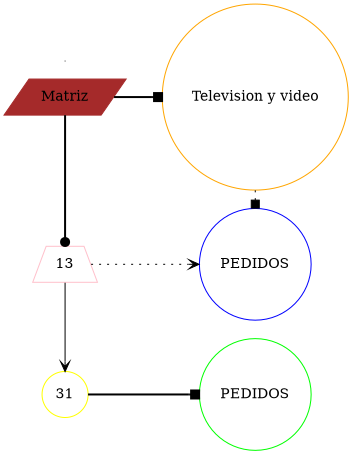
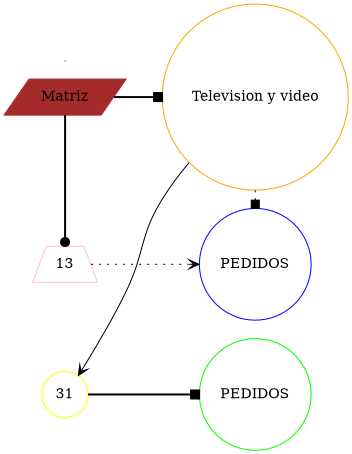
  digraph {
    rankdir=LR
    node [group=1 shape=circle]
    edge [arrowhead=box style=bold]
    n1 [color=brown label=Matriz shape=parallelogram style=filled]
    n2 [color=pink group=2 label=13 shape=trapezium]
    n3 [color=yellow group=3 label=31]
    n4 [color=orange label="Television y video"]
    n5 [color=blue group=2 label=PEDIDOS]
    n6 [color=green group=3 label=PEDIDOS]
    e0 [shape=point width=0 group=""]
    subgraph sub_1 {
      rank=same
      n1
      n2
      n3
    }
    subgraph sub_2 {
      rank=same
      n4
      n5
      n6
    }
    n1 -> n2 [arrowhead=dot]
    n1 -> n4
-   n2 -> n3 [arrowhead=vee style=solid]
+   n4 -> n3 [arrowhead=vee style=solid]
    n2 -> n5 [arrowhead=vee style=dotted]
    n3 -> n6
    n4 -> n5 [style=dotted]
  }
